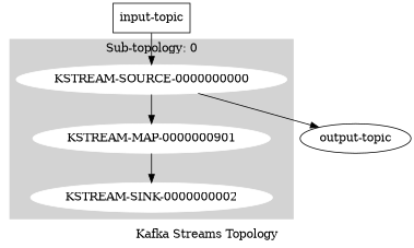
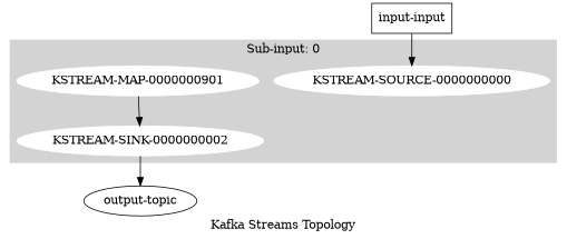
  digraph {
    label="Kafka Streams Topology"
    node [color=white style=filled]
    "KSTREAM-SOURCE-0000000000"
    n2 [label="KSTREAM-MAP-0000000901"]
    "KSTREAM-SINK-0000000002"
    "output-topic" [shape=ellipse color="" style=""]
-   "input-topic" [shape=rect color="" style=""]
+   "input-topic" [shape=rect label="input-input" color="" style=""]
    subgraph cluster_1 {
      color=lightgrey
-     label="Sub-topology: 0"
+     label="Sub-input: 0"
      style=filled
      "KSTREAM-SOURCE-0000000000"
      n2
      "KSTREAM-SINK-0000000002"
    }
-   "KSTREAM-SOURCE-0000000000" -> n2
    n2 -> "KSTREAM-SINK-0000000002"
-   "KSTREAM-SOURCE-0000000000" -> "output-topic"
+   "KSTREAM-SINK-0000000002" -> "output-topic"
    "input-topic" -> "KSTREAM-SOURCE-0000000000"
  }
